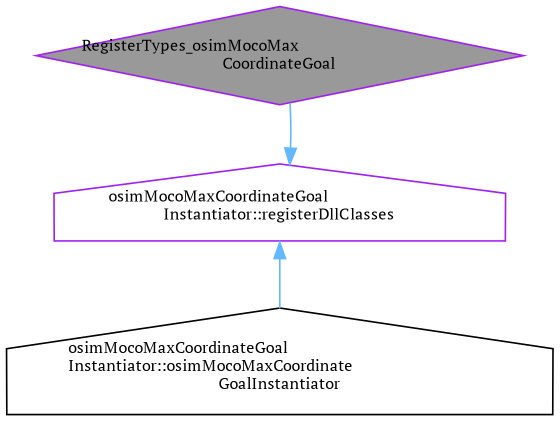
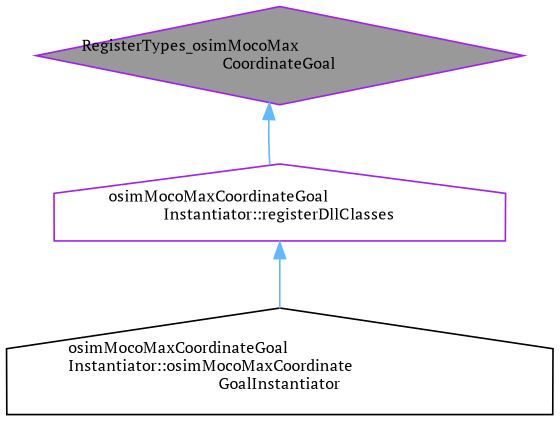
  digraph {
    rankdir=TB
    fontname="PT Serif"
    node [color=purple fillcolor=white fontname="PT Serif" fontsize=10 shape=house style=filled]
    edge [color=steelblue1 dir=back fontname="PT Serif" fontsize=10 labelfontname=Helvetica labelfontsize=10 style=solid]
    n1 [fillcolor=grey60 fontcolor=black height=0.2 label="RegisterTypes_osimMocoMax\lCoordinateGoal" shape=diamond width=0.4]
    n2 [height=0.2 label="osimMocoMaxCoordinateGoal\lInstantiator::registerDllClasses" width=0.4]
    n3 [color=black height=0.2 label="osimMocoMaxCoordinateGoal\lInstantiator::osimMocoMaxCoordinate\lGoalInstantiator" width=0.4]
-   n2 -> n1
+   n1 -> n2
    n2 -> n3
  }
